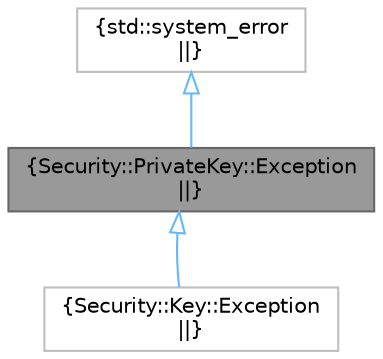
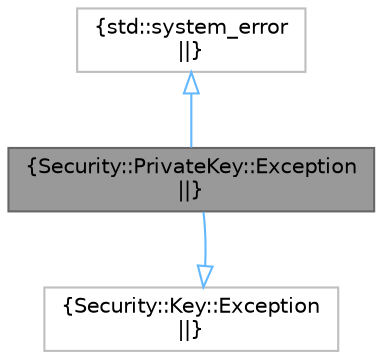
  digraph {
    node [color=grey75 fillcolor=white fontname=Helvetica fontsize=10 shape=box style=filled]
    edge [arrowtail=onormal color=steelblue1 dir=back fontname=Helvetica fontsize=10 labelfontname=Helvetica labelfontsize=10 style=solid]
    n1 [color=gray40 fillcolor=grey60 fontcolor=black height=0.2 label="{Security::PrivateKey::Exception\n||}" width=0.4]
    n2 [height=0.2 label="{Security::Key::Exception\n||}" width=0.4]
    n3 [height=0.2 label="{std::system_error\n||}" width=0.4]
-   n1 -> n2
+   n2 -> n1
    n3 -> n1
  }
